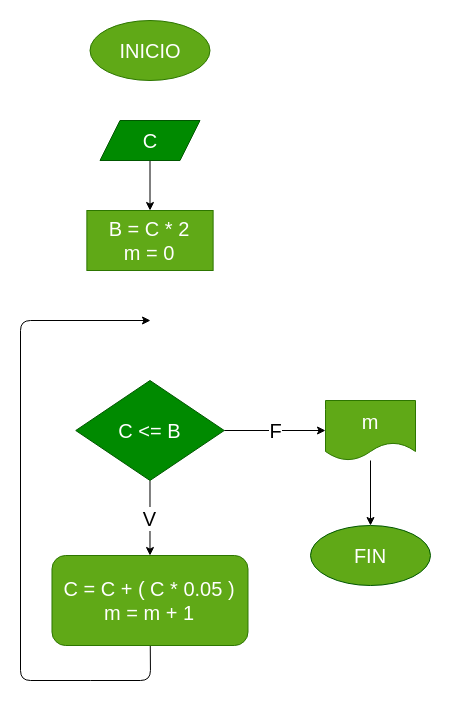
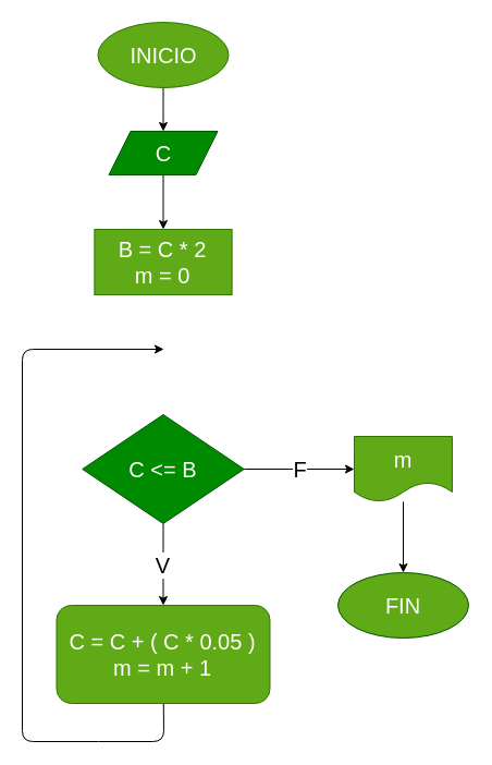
  <mxCell id="0" />
  <mxCell id="1" parent="0" />
+ <mxCell id="2" value="" style="edgeStyle=none;html=1;fontSize=20;" edge="1" parent="1" source="3" target="5"><mxGeometry relative="1" as="geometry" /></mxCell>
  <mxCell id="3" value="INICIO" style="ellipse;whiteSpace=wrap;html=1;fontSize=20;fillColor=#60a917;fontColor=#ffffff;strokeColor=#2D7600;" vertex="1" parent="1"><mxGeometry x="89.5" y="20" width="120" height="60" as="geometry" /></mxCell>
  <mxCell id="4" value="" style="edgeStyle=none;html=1;fontSize=20;" edge="1" parent="1" source="5" target="6"><mxGeometry relative="1" as="geometry" /></mxCell>
  <mxCell id="5" value="C" style="shape=parallelogram;perimeter=parallelogramPerimeter;whiteSpace=wrap;html=1;fixedSize=1;fontSize=20;fillColor=#008a00;fontColor=#ffffff;strokeColor=#005700;" vertex="1" parent="1"><mxGeometry x="99.5" y="120" width="100" height="40" as="geometry" /></mxCell>
  <mxCell id="6" value="B = C * 2&lt;br style=&quot;font-size: 20px&quot;&gt;m = 0" style="whiteSpace=wrap;html=1;fontSize=20;fillColor=#60a917;fontColor=#ffffff;strokeColor=#2D7600;" vertex="1" parent="1"><mxGeometry x="86.37" y="210" width="126.25" height="60" as="geometry" /></mxCell>
  <mxCell id="7" value="" style="edgeStyle=none;html=1;endArrow=none;endFill=0;fontSize=20;" edge="1" parent="1" source="9"><mxGeometry relative="1" as="geometry"><mxPoint x="90" y="680" as="targetPoint" /><Array as="points"><mxPoint x="150" y="680" /></Array></mxGeometry></mxCell>
  <mxCell id="8" value="" style="edgeStyle=none;html=1;endArrow=classic;endFill=1;fontSize=20;" edge="1" parent="1"><mxGeometry relative="1" as="geometry"><mxPoint x="90" y="680" as="sourcePoint" /><mxPoint x="150" y="320" as="targetPoint" /><Array as="points"><mxPoint x="20" y="680" /><mxPoint x="20" y="320" /></Array></mxGeometry></mxCell>
  <mxCell id="9" value="C = C + ( C * 0.05 )&lt;br style=&quot;font-size: 20px&quot;&gt;m = m + 1" style="rounded=1;whiteSpace=wrap;html=1;fontSize=20;fillColor=#60a917;fontColor=#ffffff;strokeColor=#2D7600;" vertex="1" parent="1"><mxGeometry x="51.49" y="555" width="196" height="90" as="geometry" /></mxCell>
  <mxCell id="10" value="V" style="edgeStyle=none;html=1;fontSize=20;" edge="1" parent="1" source="12" target="9"><mxGeometry relative="1" as="geometry" /></mxCell>
  <mxCell id="11" value="F" style="edgeStyle=none;html=1;fontSize=20;" edge="1" parent="1" source="12" target="14"><mxGeometry relative="1" as="geometry" /></mxCell>
  <mxCell id="12" value="C &amp;lt;= B" style="rhombus;whiteSpace=wrap;html=1;fontSize=20;fillColor=#008a00;fontColor=#ffffff;strokeColor=#005700;" vertex="1" parent="1"><mxGeometry x="75.24" y="380" width="148.5" height="100" as="geometry" /></mxCell>
  <mxCell id="13" value="" style="edgeStyle=none;html=1;endArrow=classic;endFill=1;fontSize=20;" edge="1" parent="1" source="14" target="15"><mxGeometry relative="1" as="geometry" /></mxCell>
  <mxCell id="14" value="m" style="shape=document;whiteSpace=wrap;html=1;boundedLbl=1;fontSize=20;fillColor=#60a917;fontColor=#ffffff;strokeColor=#2D7600;" vertex="1" parent="1"><mxGeometry x="325" y="400" width="90" height="60" as="geometry" /></mxCell>
  <mxCell id="15" value="FIN" style="ellipse;whiteSpace=wrap;html=1;fontSize=20;fillColor=#60a917;fontColor=#ffffff;strokeColor=#005700;" vertex="1" parent="1"><mxGeometry x="310" y="525" width="120" height="60" as="geometry" /></mxCell>
